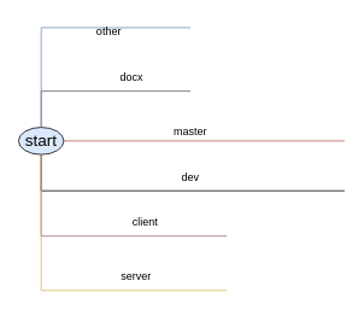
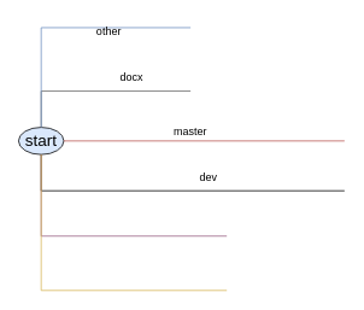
  <mxCell id="0" />
  <mxCell id="1" parent="0" />
  <mxCell id="2" value="&lt;font style=&quot;font-size: 18px;&quot;&gt;start&lt;br&gt;&lt;/font&gt;" style="ellipse;whiteSpace=wrap;html=1;fillColor=#dae8fc;" vertex="1" parent="1"><mxGeometry x="20" y="140" width="50" height="30" as="geometry" /></mxCell>
  <mxCell id="3" value="" style="endArrow=none;html=1;rounded=0;exitX=1;exitY=0.5;exitDx=0;exitDy=0;fillColor=#f8cecc;strokeColor=#b85450;" edge="1" parent="1" source="2"><mxGeometry width="50" height="50" relative="1" as="geometry"><mxPoint x="260" y="180" as="sourcePoint" /><mxPoint x="380" y="155" as="targetPoint" /></mxGeometry></mxCell>
  <mxCell id="4" value="master" style="text;html=1;strokeColor=none;fillColor=none;align=center;verticalAlign=middle;whiteSpace=wrap;rounded=0;" vertex="1" parent="1"><mxGeometry x="180" y="130" width="60" height="30" as="geometry" /></mxCell>
  <mxCell id="5" value="" style="endArrow=none;html=1;rounded=0;exitX=0.5;exitY=0;exitDx=0;exitDy=0;fillColor=#f5f5f5;strokeColor=#666666;" edge="1" parent="1" source="2"><mxGeometry width="50" height="50" relative="1" as="geometry"><mxPoint x="260" y="180" as="sourcePoint" /><mxPoint x="210" y="100" as="targetPoint" /><Array as="points"><mxPoint x="45" y="100" /></Array></mxGeometry></mxCell>
  <mxCell id="6" value="docx" style="text;html=1;strokeColor=none;fillColor=none;align=center;verticalAlign=middle;whiteSpace=wrap;rounded=0;" vertex="1" parent="1"><mxGeometry x="115" y="70" width="60" height="30" as="geometry" /></mxCell>
  <mxCell id="7" value="" style="endArrow=none;html=1;rounded=0;exitX=0.5;exitY=0;exitDx=0;exitDy=0;fillColor=#dae8fc;strokeColor=#6c8ebf;" edge="1" parent="1" source="2"><mxGeometry width="50" height="50" relative="1" as="geometry"><mxPoint x="260" y="180" as="sourcePoint" /><mxPoint x="210" y="30" as="targetPoint" /><Array as="points"><mxPoint x="45" y="30" /></Array></mxGeometry></mxCell>
  <mxCell id="8" value="other" style="text;html=1;strokeColor=none;fillColor=none;align=center;verticalAlign=middle;whiteSpace=wrap;rounded=0;" vertex="1" parent="1"><mxGeometry x="90" y="20" width="60" height="30" as="geometry" /></mxCell>
  <mxCell id="9" value="" style="endArrow=none;html=1;rounded=0;exitX=0.5;exitY=1;exitDx=0;exitDy=0;" edge="1" parent="1" source="2"><mxGeometry width="50" height="50" relative="1" as="geometry"><mxPoint x="260" y="180" as="sourcePoint" /><mxPoint x="380" y="210" as="targetPoint" /><Array as="points"><mxPoint x="45" y="210" /></Array></mxGeometry></mxCell>
- <mxCell id="10" value="dev" style="text;html=1;strokeColor=none;fillColor=none;align=center;verticalAlign=middle;whiteSpace=wrap;rounded=0;" vertex="1" parent="1"><mxGeometry x="180" y="180" width="60" height="30" as="geometry" /></mxCell>
+ <mxCell id="10" value="dev" style="text;html=1;strokeColor=none;fillColor=none;align=center;verticalAlign=middle;whiteSpace=wrap;rounded=0;" vertex="1" parent="1"><mxGeometry x="200" y="180" width="60" height="30" as="geometry" /></mxCell>
  <mxCell id="11" value="" style="endArrow=none;html=1;rounded=0;fillColor=#e6d0de;gradientColor=#d5739d;strokeColor=#996185;exitX=0.5;exitY=1;exitDx=0;exitDy=0;" edge="1" parent="1" source="2"><mxGeometry width="50" height="50" relative="1" as="geometry"><mxPoint x="260" y="180" as="sourcePoint" /><mxPoint x="250" y="260" as="targetPoint" /><Array as="points"><mxPoint x="45" y="260" /></Array></mxGeometry></mxCell>
- <mxCell id="12" value="client" style="text;html=1;strokeColor=none;fillColor=none;align=center;verticalAlign=middle;whiteSpace=wrap;rounded=0;" vertex="1" parent="1"><mxGeometry x="130" y="230" width="60" height="30" as="geometry" /></mxCell>
  <mxCell id="13" value="" style="endArrow=none;html=1;rounded=0;exitX=0.5;exitY=1;exitDx=0;exitDy=0;fillColor=#fff2cc;gradientColor=#ffd966;strokeColor=#d6b656;" edge="1" parent="1" source="2"><mxGeometry width="50" height="50" relative="1" as="geometry"><mxPoint x="260" y="180" as="sourcePoint" /><mxPoint x="250" y="320" as="targetPoint" /><Array as="points"><mxPoint x="45" y="320" /></Array></mxGeometry></mxCell>
- <mxCell id="14" value="server" style="text;html=1;strokeColor=none;fillColor=none;align=center;verticalAlign=middle;whiteSpace=wrap;rounded=0;" vertex="1" parent="1"><mxGeometry x="120" y="290" width="60" height="30" as="geometry" /></mxCell>
